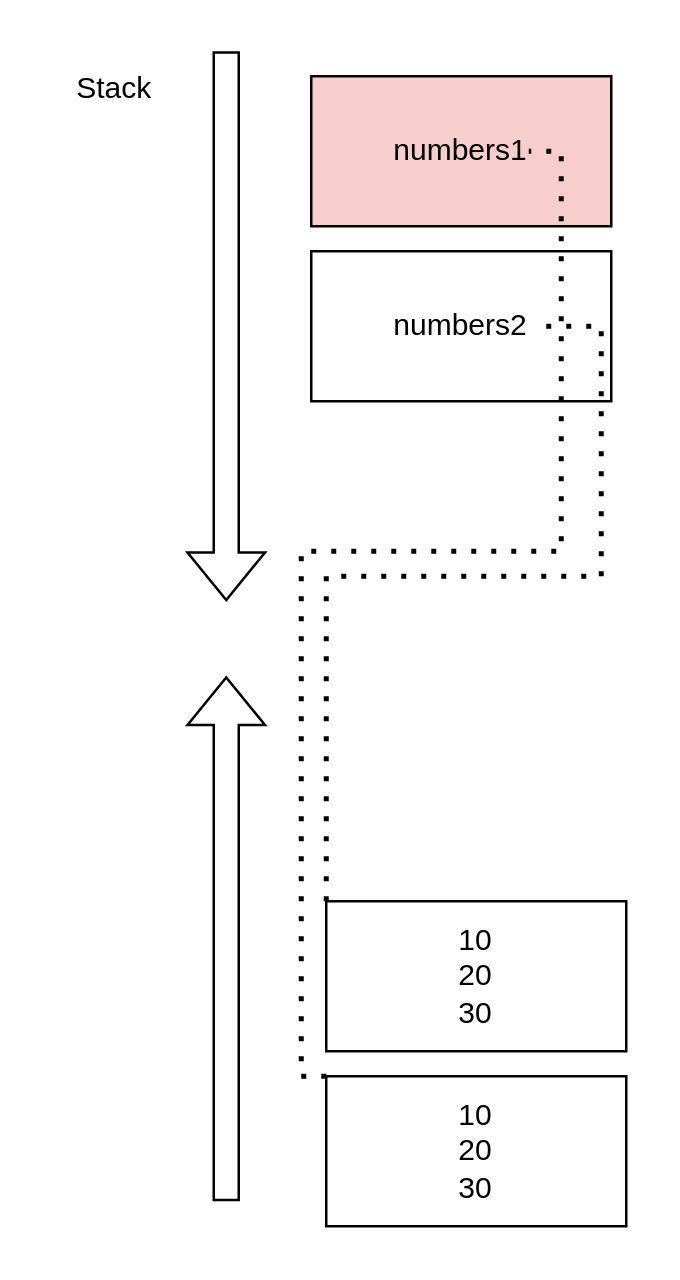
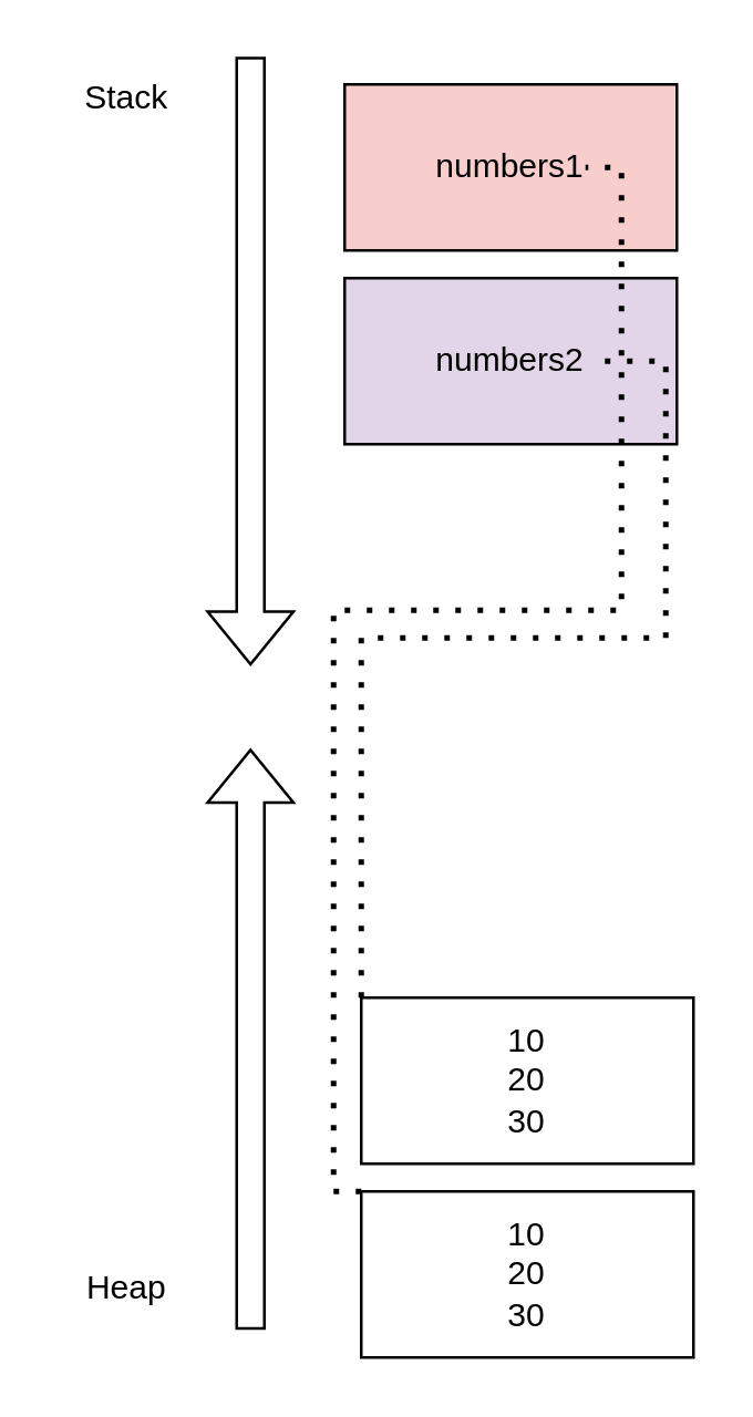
  <mxCell id="0" />
  <mxCell id="1" parent="0" />
  <mxCell id="2" value="" style="shape=flexArrow;endArrow=classic;html=1;rounded=0;" edge="1" parent="1"><mxGeometry width="50" height="50" relative="1" as="geometry"><mxPoint x="90" y="20" as="sourcePoint" /><mxPoint x="90" y="240" as="targetPoint" /></mxGeometry></mxCell>
  <mxCell id="3" value="Stack" style="text;html=1;align=center;verticalAlign=middle;resizable=0;points=[];autosize=1;strokeColor=none;fillColor=none;" vertex="1" parent="1"><mxGeometry x="20" y="20" width="50" height="30" as="geometry" /></mxCell>
  <mxCell id="4" value="" style="shape=flexArrow;endArrow=classic;html=1;rounded=0;" edge="1" parent="1"><mxGeometry width="50" height="50" relative="1" as="geometry"><mxPoint x="90" y="480" as="sourcePoint" /><mxPoint x="90" y="270" as="targetPoint" /></mxGeometry></mxCell>
+ <mxCell id="5" value="Heap" style="text;html=1;align=center;verticalAlign=middle;resizable=0;points=[];autosize=1;strokeColor=none;fillColor=none;" vertex="1" parent="1"><mxGeometry x="20" y="450" width="50" height="30" as="geometry" /></mxCell>
  <mxCell id="6" value="numbers1" style="rounded=0;whiteSpace=wrap;html=1;fillColor=#f8cecc;" vertex="1" parent="1"><mxGeometry x="124" y="30" width="120" height="60" as="geometry" /></mxCell>
  <mxCell id="7" value="10&lt;div&gt;20&lt;/div&gt;&lt;div&gt;30&lt;/div&gt;" style="whiteSpace=wrap;html=1;" vertex="1" parent="1"><mxGeometry x="130" y="430" width="120" height="60" as="geometry" /></mxCell>
- <mxCell id="8" value="numbers2" style="rounded=0;whiteSpace=wrap;html=1;" vertex="1" parent="1"><mxGeometry x="124" y="100" width="120" height="60" as="geometry" /></mxCell>
+ <mxCell id="8" value="numbers2" style="rounded=0;whiteSpace=wrap;html=1;fillColor=#e1d5e7;" vertex="1" parent="1"><mxGeometry x="124" y="100" width="120" height="60" as="geometry" /></mxCell>
  <mxCell id="9" value="10&lt;div&gt;20&lt;/div&gt;&lt;div&gt;30&lt;/div&gt;" style="whiteSpace=wrap;html=1;" vertex="1" parent="1"><mxGeometry x="130" y="360" width="120" height="60" as="geometry" /></mxCell>
  <mxCell id="10" value="" style="endArrow=none;dashed=1;html=1;dashPattern=1 3;strokeWidth=2;rounded=0;exitX=0;exitY=0;exitDx=0;exitDy=0;" edge="1" parent="1" source="9"><mxGeometry width="50" height="50" relative="1" as="geometry"><mxPoint x="150" y="430" as="sourcePoint" /><mxPoint x="217" y="130" as="targetPoint" /><Array as="points"><mxPoint x="130" y="360" /><mxPoint x="130" y="230" /><mxPoint x="240" y="230" /><mxPoint x="240" y="130" /><mxPoint x="217" y="130" /></Array></mxGeometry></mxCell>
  <mxCell id="11" value="" style="endArrow=none;dashed=1;html=1;dashPattern=1 3;strokeWidth=2;rounded=0;exitX=0;exitY=0;exitDx=0;exitDy=0;" edge="1" parent="1" source="7"><mxGeometry width="50" height="50" relative="1" as="geometry"><mxPoint x="120" y="430" as="sourcePoint" /><mxPoint x="211" y="60" as="targetPoint" /><Array as="points"><mxPoint x="120" y="430" /><mxPoint x="120" y="220" /><mxPoint x="224" y="220" /><mxPoint x="224" y="60" /><mxPoint x="211" y="60" /></Array></mxGeometry></mxCell>
